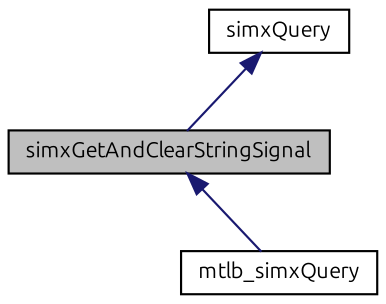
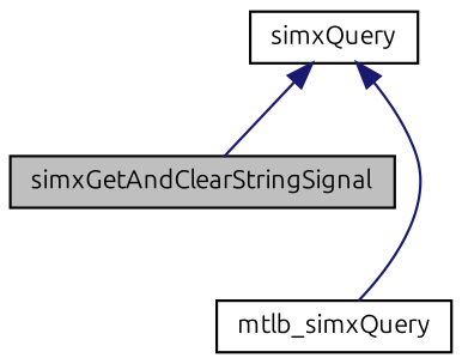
  digraph {
    fontname=Ubuntu
    rankdir=TB
    node [color=black fillcolor=white fontname=Ubuntu fontsize=10 shape=record style=filled]
    edge [color=midnightblue dir=back fontname=Ubuntu fontsize=10 labelfontname=Helvetica labelfontsize=10 style=solid]
    n1 [fillcolor=grey75 fontcolor=black height=0.2 label=simxGetAndClearStringSignal width=0.4]
    n2 [height=0.2 label=simxQuery width=0.4]
    n3 [height=0.2 label=mtlb_simxQuery width=0.4]
    n2 -> n1
-   n1 -> n3
+   n2 -> n3
  }
